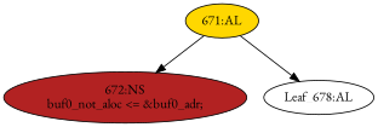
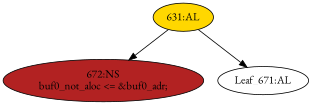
  strict digraph {
    fontname="EB Garamond"
    node [fontname="EB Garamond" style=filled]
    edge [cond="[]" fontname="EB Garamond" lineno=None]
-   n1 [ast="<pyverilog.vparser.ast.Always object at 0x7fae5e225c10>" clk_sens=True fillcolor=gold label="671:AL" sens="['clk']" statements="[]" typ=Always use_var="['buf0_adr']"]
+   n1 [ast="<pyverilog.vparser.ast.Always object at 0x7fae5e225c10>" clk_sens=True fillcolor=gold label="631:AL" sens="['clk']" statements="[]" typ=Always use_var="['buf0_adr']"]
    n2 [ast="<pyverilog.vparser.ast.NonblockingSubstitution object at 0x7fae5e225d10>" fillcolor=firebrick label="672:NS\nbuf0_not_aloc <= &buf0_adr;" statements="[<pyverilog.vparser.ast.NonblockingSubstitution object at 0x7fae5e225d10>]" typ=NonblockingSubstitution]
-   n3 [def_var="['buf0_not_aloc']" label="Leaf_678:AL" style=""]
+   n3 [def_var="['buf0_not_aloc']" label="Leaf_671:AL" style=""]
    n1 -> n2
    n1 -> n3
  }
